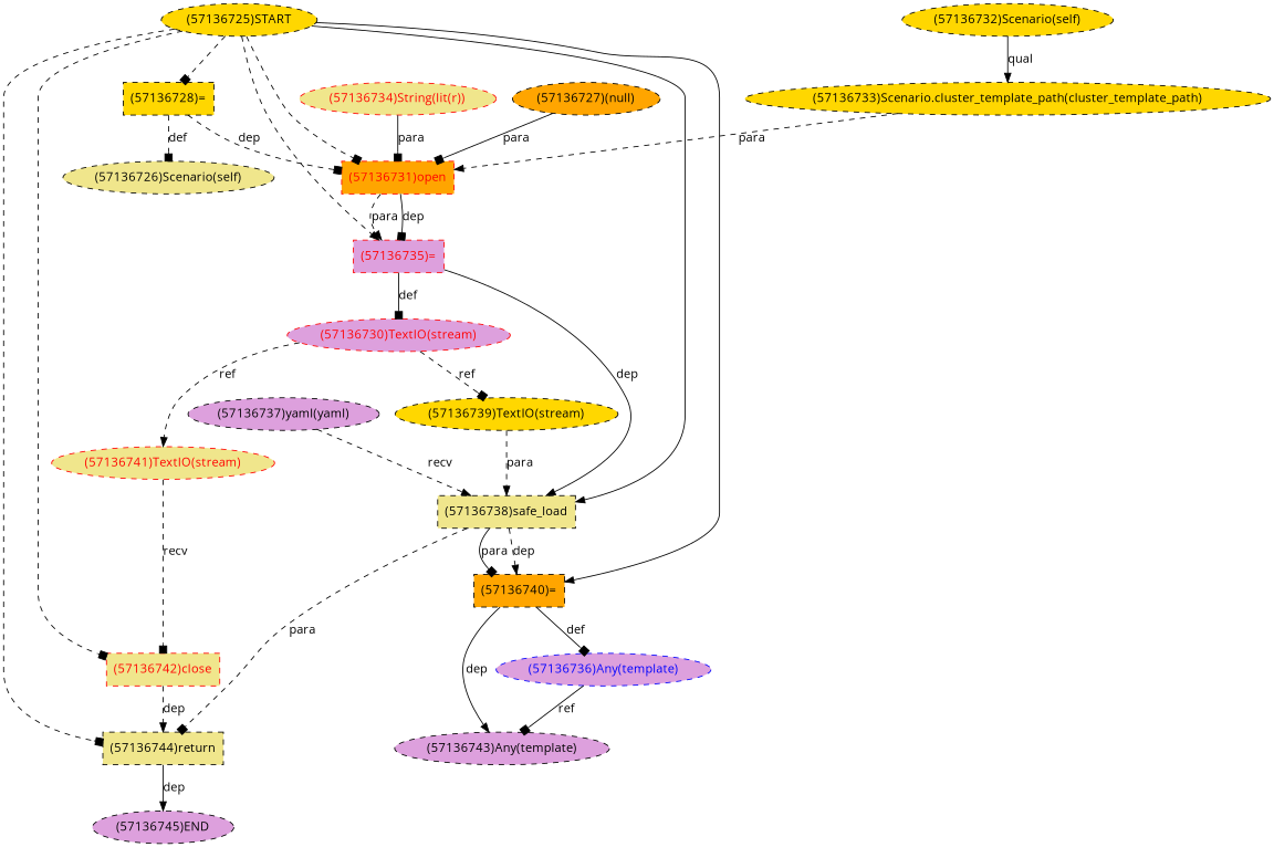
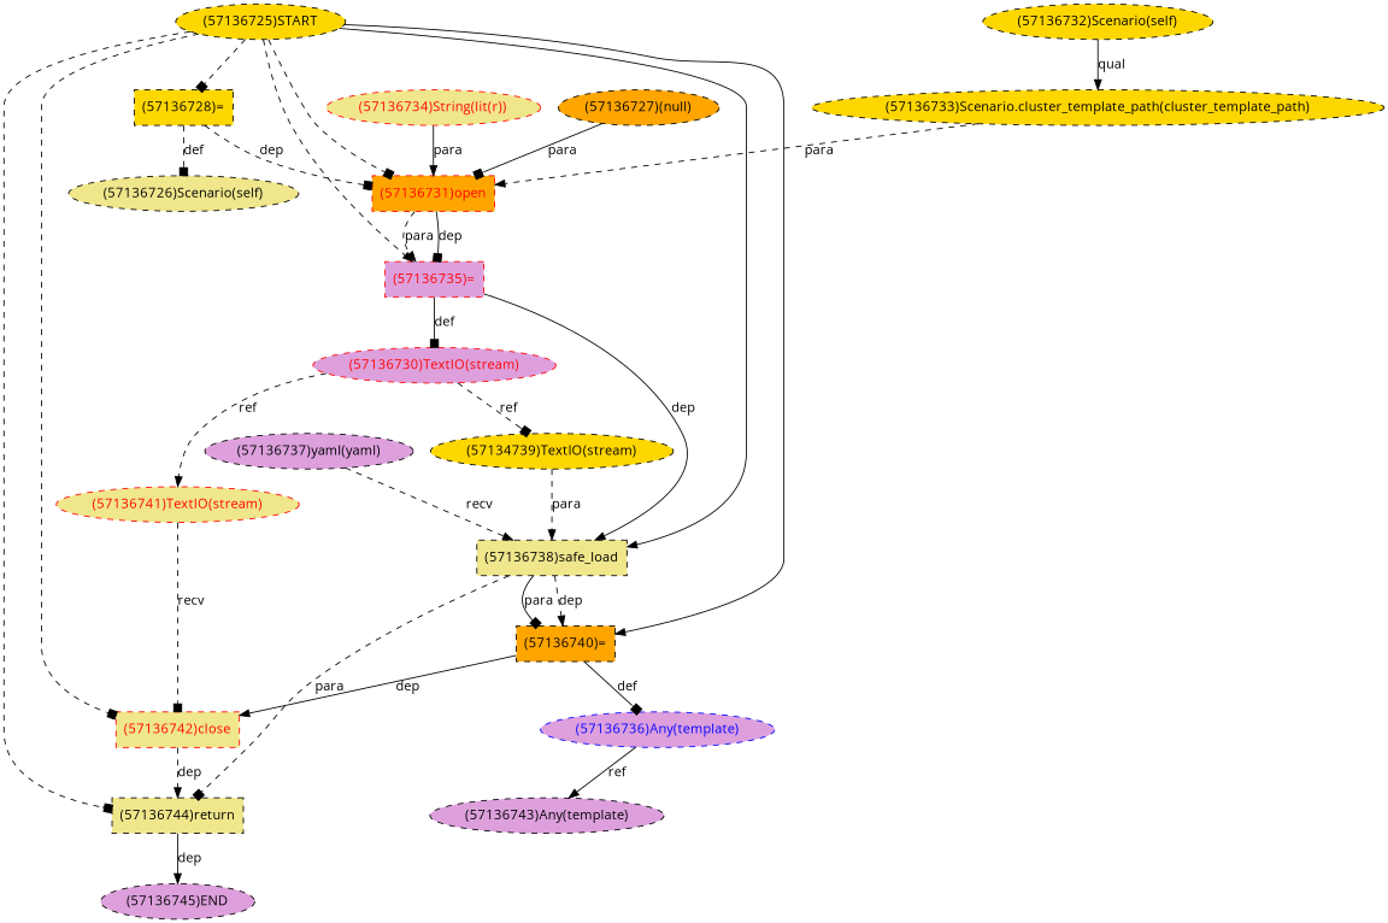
  digraph {
    fontname="Open Sans"
    node [fillcolor=khaki fontname="Open Sans" shape=ellipse style="dashed,filled"]
    edge [arrowhead=normal fontname="Open Sans" style=dashed]
    n1 [fillcolor=gold label="(57136732)Scenario(self)"]
    n2 [fillcolor=gold label="(57136733)Scenario.cluster_template_path(cluster_template_path)"]
    n3 [color=red fillcolor=orange fontcolor=red label="(57136731)open" shape=box]
    n4 [fillcolor=orange label="(57136727)(null)"]
    n5 [fillcolor=gold label="(57136728)=" shape=box]
    n6 [label="(57136726)Scenario(self)"]
    n7 [label="(57136744)return" shape=box]
    n8 [fillcolor=plum label="(57136745)END" shape=""]
    n9 [color=red fontcolor=red label="(57136741)TextIO(stream)"]
    n10 [color=red fontcolor=red label="(57136742)close" shape=box]
    n11 [color=red fillcolor=plum fontcolor=red label="(57136735)=" shape=box]
    n12 [fillcolor=plum label="(57136737)yaml(yaml)"]
    n13 [label="(57136738)safe_load" shape=box]
    n14 [fillcolor=orange label="(57136740)=" shape=box]
-   n15 [fillcolor=gold label="(57136739)TextIO(stream)"]
+   n15 [fillcolor=gold label="(57134739)TextIO(stream)"]
    n16 [fillcolor=plum label="(57136743)Any(template)"]
    n17 [color=blue fillcolor=plum fontcolor=blue label="(57136736)Any(template)"]
    n18 [color=red fillcolor=plum fontcolor=red label="(57136730)TextIO(stream)"]
    n19 [fillcolor=gold label="(57136725)START" shape=""]
    n20 [color=red fontcolor=red label="(57136734)String(lit(r))"]
    n1 -> n2 [label=qual style=solid]
    n2 -> n3 [label=para]
    n3 -> n11 [arrowhead=box label=dep style=solid]
    n3 -> n11 [label=para]
    n4 -> n3 [arrowhead=box label=para style=solid]
    n5 -> n3 [arrowhead=box label=dep]
    n5 -> n6 [arrowhead=box label=def]
    n7 -> n8 [label=dep style=solid]
    n9 -> n10 [arrowhead=box label=recv]
    n10 -> n7 [label=dep]
    n11 -> n13 [label=dep style=solid]
    n11 -> n18 [arrowhead=box label=def style=solid]
    n12 -> n13 [label=recv]
    n13 -> n7 [arrowhead=box label=para]
    n13 -> n14 [label=dep]
    n13 -> n14 [arrowhead=box label=para style=solid]
-   n14 -> n16 [label=dep style=solid]
+   n14 -> n10 [label=dep style=solid]
    n14 -> n17 [arrowhead=box label=def style=solid]
    n15 -> n13 [label=para]
-   n17 -> n16 [arrowhead=box label=ref style=solid]
+   n17 -> n16 [label=ref style=solid]
    n18 -> n9 [label=ref]
    n18 -> n15 [arrowhead=box label=ref]
    n19 -> n3 [arrowhead=box]
    n19 -> n5 [arrowhead=box]
    n19 -> n7 [arrowhead=box]
    n19 -> n10 [arrowhead=box]
    n19 -> n11
    n19 -> n13 [style=solid]
    n19 -> n14 [style=solid]
-   n20 -> n3 [arrowhead=box label=para style=solid]
+   n20 -> n3 [label=para style=solid]
  }
